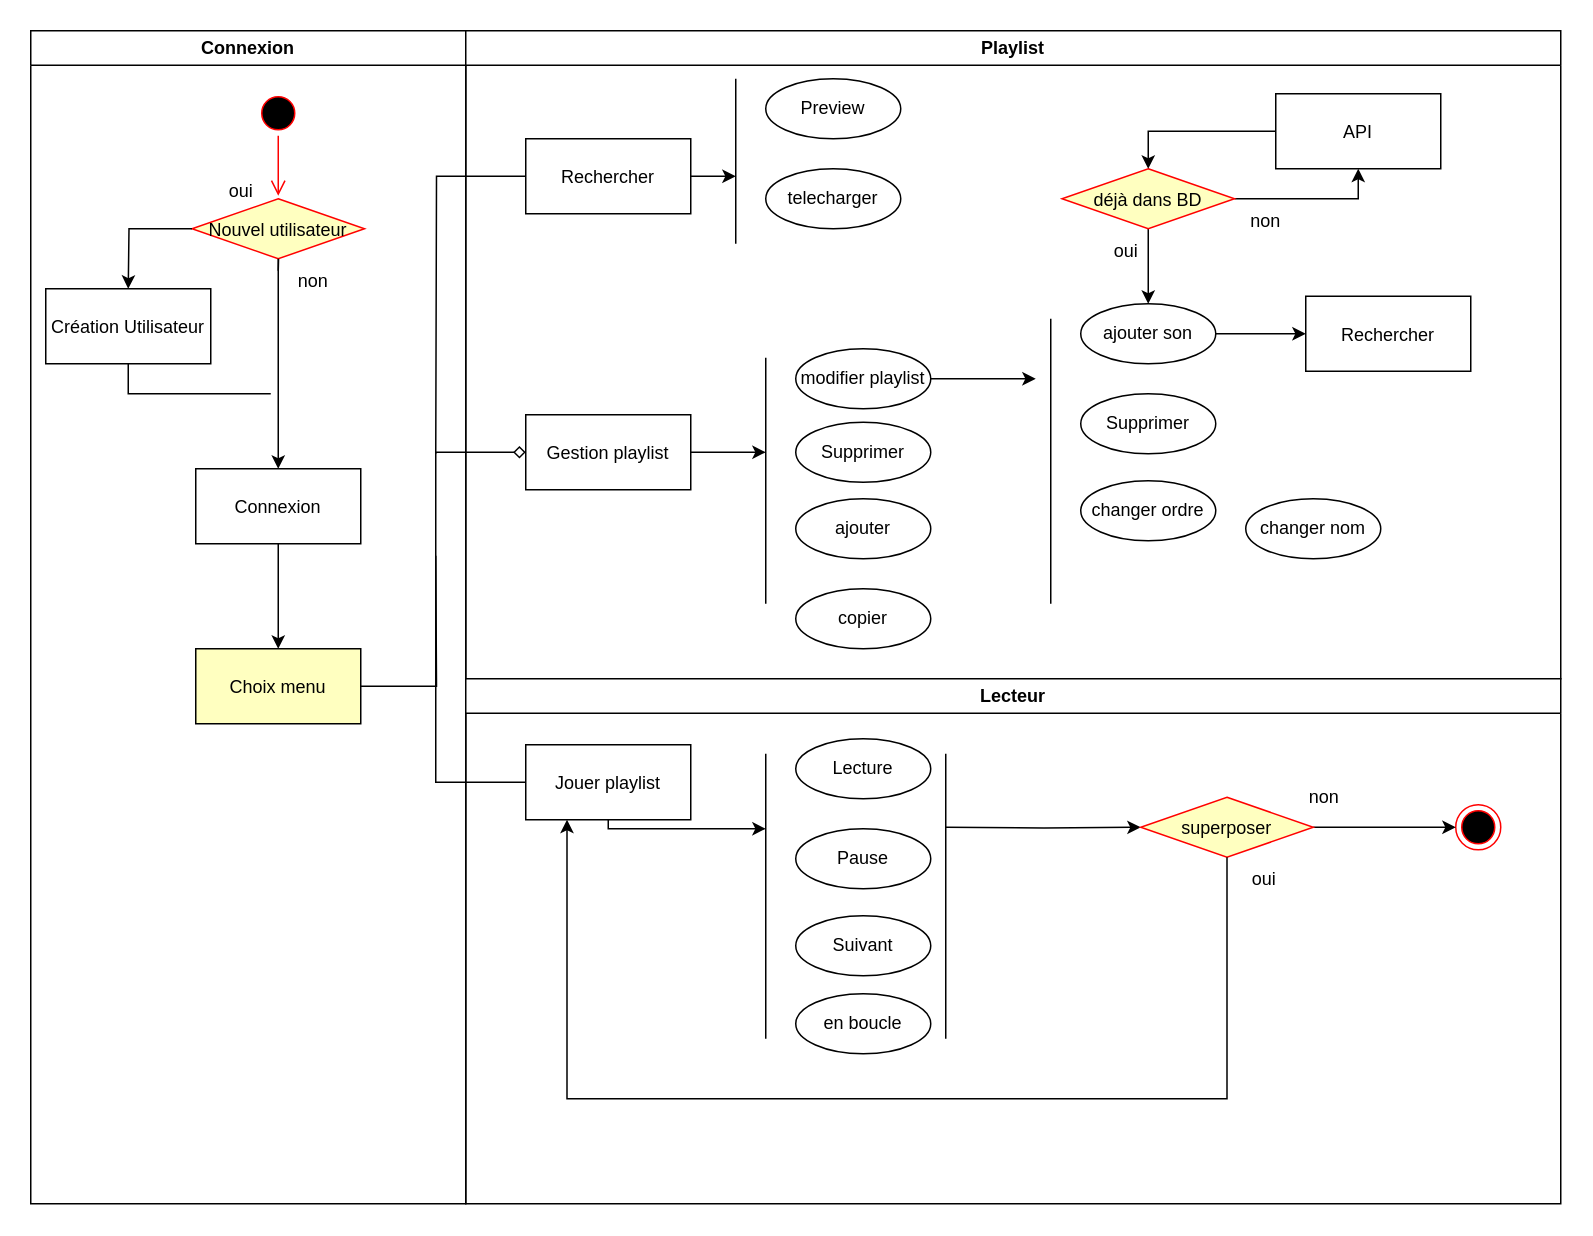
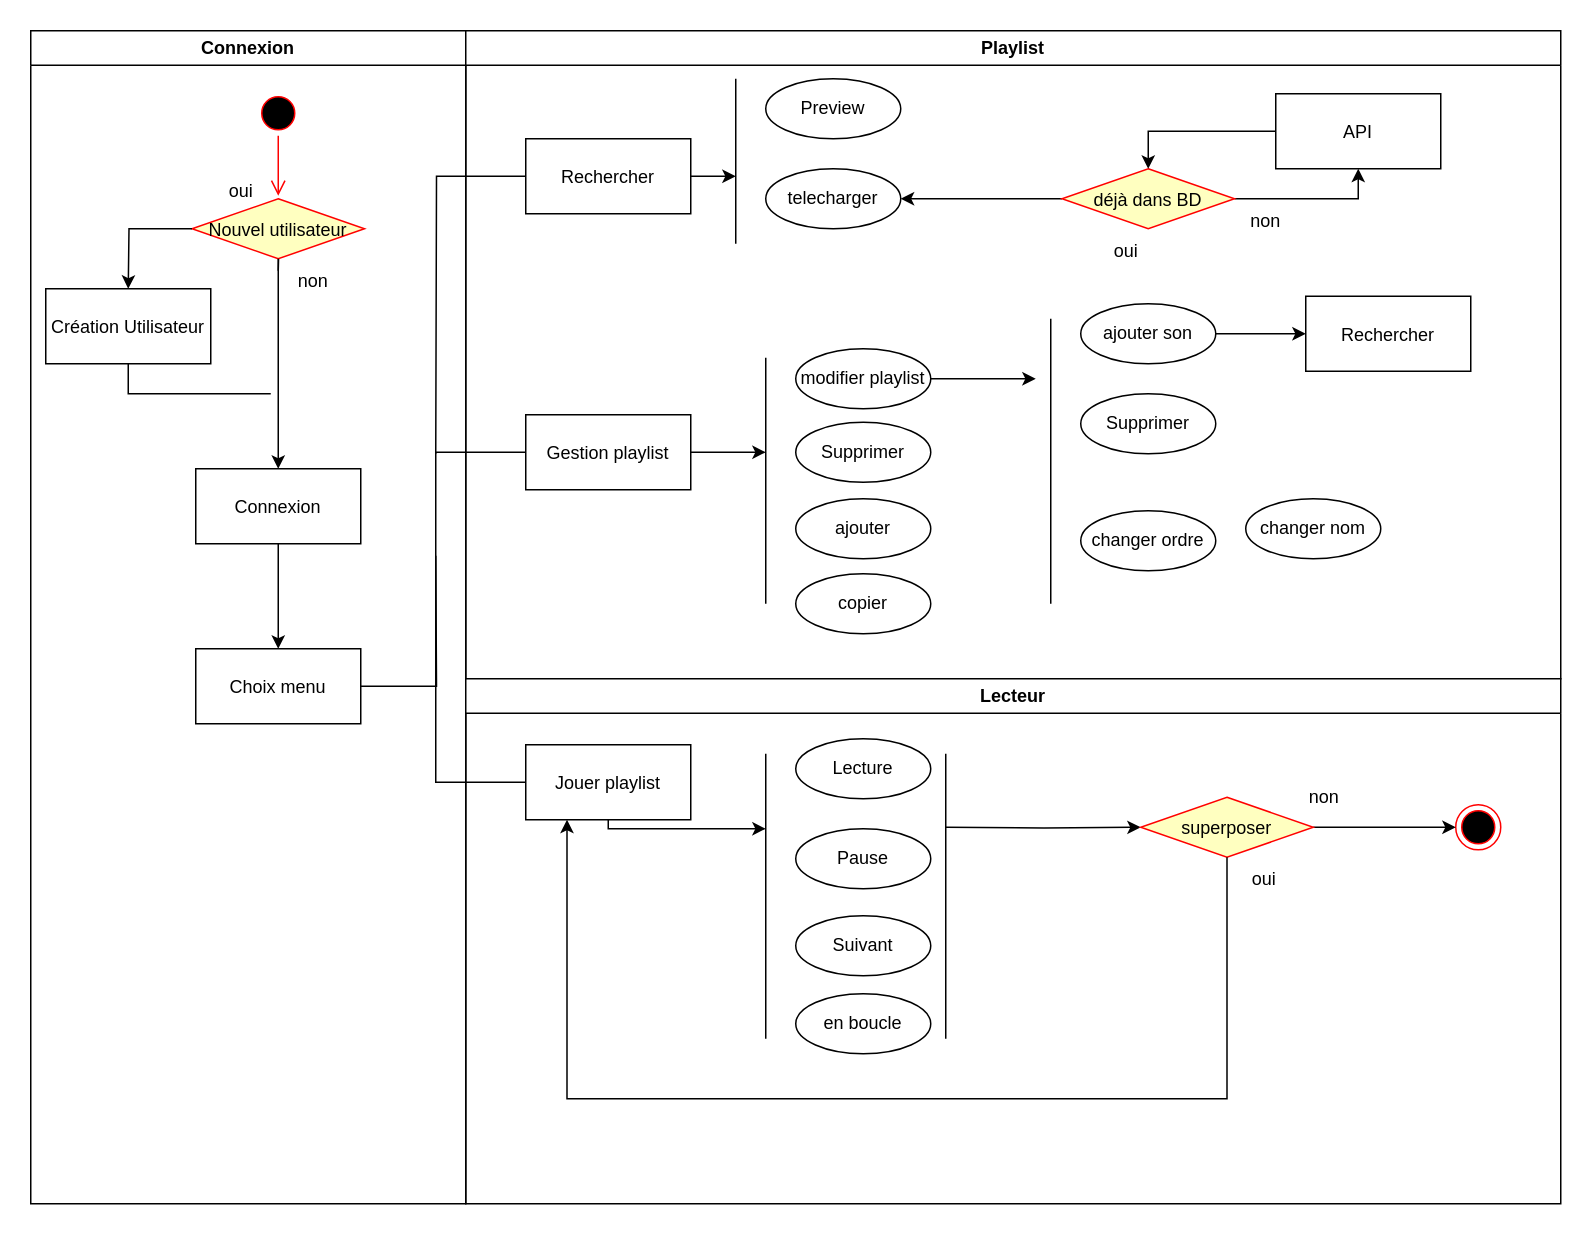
  <mxCell id="0" />
  <mxCell id="1" parent="0" />
  <mxCell id="2" value="Connexion" style="swimlane;whiteSpace=wrap" parent="1" vertex="1"><mxGeometry x="20" y="20" width="290" height="782" as="geometry" /></mxCell>
  <mxCell id="3" value="" style="ellipse;shape=startState;fillColor=#000000;strokeColor=#ff0000;" parent="2" vertex="1"><mxGeometry x="150" y="40" width="30" height="30" as="geometry" /></mxCell>
  <mxCell id="4" value="" style="edgeStyle=elbowEdgeStyle;elbow=horizontal;verticalAlign=bottom;endArrow=open;endSize=8;strokeColor=#FF0000;endFill=1;rounded=0" parent="2" edge="1"><mxGeometry x="100" y="40" as="geometry"><mxPoint x="165.5" y="110" as="targetPoint" /><mxPoint x="165" y="70" as="sourcePoint" /></mxGeometry></mxCell>
  <mxCell id="5" value="" style="edgeStyle=orthogonalEdgeStyle;rounded=0;orthogonalLoop=1;jettySize=auto;html=1;" parent="2" target="8" edge="1"><mxGeometry relative="1" as="geometry"><mxPoint x="165" y="160" as="sourcePoint" /></mxGeometry></mxCell>
  <mxCell id="6" style="edgeStyle=orthogonalEdgeStyle;rounded=0;orthogonalLoop=1;jettySize=auto;html=1;endArrow=none;endFill=0;" parent="2" source="7" edge="1"><mxGeometry relative="1" as="geometry"><mxPoint x="270" y="350" as="targetPoint" /></mxGeometry></mxCell>
- <mxCell id="7" value="Choix menu" style="fillColor=#ffffc0;" parent="2" vertex="1"><mxGeometry x="110" y="412" width="110" height="50" as="geometry" /></mxCell>
+ <mxCell id="7" value="Choix menu" style="" parent="2" vertex="1"><mxGeometry x="110" y="412" width="110" height="50" as="geometry" /></mxCell>
  <mxCell id="8" value="Nouvel utilisateur" style="rhombus;fillColor=#ffffc0;strokeColor=#ff0000;" parent="2" vertex="1"><mxGeometry x="107.5" y="112" width="115" height="40" as="geometry" /></mxCell>
  <mxCell id="9" value="non" style="text;html=1;align=center;verticalAlign=middle;resizable=0;points=[];autosize=1;strokeColor=none;fillColor=none;" parent="2" vertex="1"><mxGeometry x="167.5" y="152" width="40" height="30" as="geometry" /></mxCell>
  <mxCell id="10" style="edgeStyle=orthogonalEdgeStyle;rounded=0;orthogonalLoop=1;jettySize=auto;html=1;exitX=0.5;exitY=1;exitDx=0;exitDy=0;endArrow=none;endFill=0;" parent="2" source="11" edge="1"><mxGeometry relative="1" as="geometry"><mxPoint x="160" y="242" as="targetPoint" /><Array as="points"><mxPoint x="65" y="242" /></Array></mxGeometry></mxCell>
  <mxCell id="11" value="Création Utilisateur" style="" parent="2" vertex="1"><mxGeometry x="10" y="172" width="110" height="50" as="geometry" /></mxCell>
  <mxCell id="12" value="oui" style="text;html=1;align=center;verticalAlign=middle;resizable=0;points=[];autosize=1;strokeColor=none;fillColor=none;" parent="2" vertex="1"><mxGeometry x="120" y="92" width="40" height="30" as="geometry" /></mxCell>
  <mxCell id="13" style="edgeStyle=orthogonalEdgeStyle;rounded=0;orthogonalLoop=1;jettySize=auto;html=1;" parent="2" source="8" edge="1"><mxGeometry relative="1" as="geometry"><mxPoint x="65" y="172" as="targetPoint" /></mxGeometry></mxCell>
  <mxCell id="14" style="edgeStyle=orthogonalEdgeStyle;rounded=0;orthogonalLoop=1;jettySize=auto;html=1;entryX=0.5;entryY=0;entryDx=0;entryDy=0;" parent="2" source="15" target="7" edge="1"><mxGeometry relative="1" as="geometry" /></mxCell>
  <mxCell id="15" value="Connexion" style="" parent="2" vertex="1"><mxGeometry x="110" y="292" width="110" height="50" as="geometry" /></mxCell>
  <mxCell id="16" style="edgeStyle=orthogonalEdgeStyle;rounded=0;orthogonalLoop=1;jettySize=auto;html=1;entryX=0.5;entryY=0;entryDx=0;entryDy=0;" parent="2" source="8" target="15" edge="1"><mxGeometry relative="1" as="geometry" /></mxCell>
  <mxCell id="17" value="Playlist" style="swimlane;whiteSpace=wrap" parent="1" vertex="1"><mxGeometry x="310" y="20" width="730" height="432" as="geometry" /></mxCell>
  <mxCell id="18" style="edgeStyle=orthogonalEdgeStyle;rounded=0;orthogonalLoop=1;jettySize=auto;html=1;" parent="17" source="19" edge="1"><mxGeometry relative="1" as="geometry"><mxPoint x="200" y="281" as="targetPoint" /></mxGeometry></mxCell>
  <mxCell id="19" value="Gestion playlist" style="" parent="17" vertex="1"><mxGeometry x="40" y="256" width="110" height="50" as="geometry" /></mxCell>
  <mxCell id="20" value="telecharger" style="ellipse;whiteSpace=wrap;html=1;" parent="17" vertex="1"><mxGeometry x="200" y="92" width="90" height="40" as="geometry" /></mxCell>
  <mxCell id="21" value="Supprimer" style="ellipse;whiteSpace=wrap;html=1;" parent="17" vertex="1"><mxGeometry x="220" y="261" width="90" height="40" as="geometry" /></mxCell>
  <mxCell id="22" value="ajouter" style="ellipse;whiteSpace=wrap;html=1;" parent="17" vertex="1"><mxGeometry x="220" y="312" width="90" height="40" as="geometry" /></mxCell>
  <mxCell id="23" value="" style="endArrow=none;html=1;rounded=0;" parent="17" edge="1"><mxGeometry width="50" height="50" relative="1" as="geometry"><mxPoint x="200" y="382" as="sourcePoint" /><mxPoint x="200" y="218" as="targetPoint" /></mxGeometry></mxCell>
- <mxCell id="24" style="edgeStyle=orthogonalEdgeStyle;rounded=0;orthogonalLoop=1;jettySize=auto;html=1;" edge="1" parent="17" source="26" target="28"><mxGeometry relative="1" as="geometry" /></mxCell>
+ <mxCell id="24" style="edgeStyle=orthogonalEdgeStyle;rounded=0;orthogonalLoop=1;jettySize=auto;html=1;" edge="1" parent="17" source="26" target="20"><mxGeometry relative="1" as="geometry" /></mxCell>
  <mxCell id="25" value="" style="edgeStyle=orthogonalEdgeStyle;rounded=0;orthogonalLoop=1;jettySize=auto;html=1;entryX=0.5;entryY=1;entryDx=0;entryDy=0;" edge="1" parent="17" source="26" target="41"><mxGeometry relative="1" as="geometry" /></mxCell>
  <mxCell id="26" value="déjà dans BD" style="rhombus;fillColor=#ffffc0;strokeColor=#ff0000;" parent="17" vertex="1"><mxGeometry x="397.5" y="92" width="115" height="40" as="geometry" /></mxCell>
  <mxCell id="27" style="edgeStyle=orthogonalEdgeStyle;rounded=0;orthogonalLoop=1;jettySize=auto;html=1;entryX=0;entryY=0.5;entryDx=0;entryDy=0;" edge="1" parent="17" source="28" target="42"><mxGeometry relative="1" as="geometry" /></mxCell>
  <mxCell id="28" value="ajouter son" style="ellipse;whiteSpace=wrap;html=1;" parent="17" vertex="1"><mxGeometry x="410" y="182" width="90" height="40" as="geometry" /></mxCell>
  <mxCell id="29" value="Supprimer" style="ellipse;whiteSpace=wrap;html=1;" parent="17" vertex="1"><mxGeometry x="410" y="242" width="90" height="40" as="geometry" /></mxCell>
- <mxCell id="30" value="changer ordre" style="ellipse;whiteSpace=wrap;html=1;" parent="17" vertex="1"><mxGeometry x="410" y="300" width="90" height="40" as="geometry" /></mxCell>
+ <mxCell id="30" value="changer ordre" style="ellipse;whiteSpace=wrap;html=1;" parent="17" vertex="1"><mxGeometry x="410" y="320" width="90" height="40" as="geometry" /></mxCell>
  <mxCell id="31" value="" style="endArrow=none;html=1;rounded=0;" parent="17" edge="1"><mxGeometry width="50" height="50" relative="1" as="geometry"><mxPoint x="390" y="382" as="sourcePoint" /><mxPoint x="390" y="192" as="targetPoint" /></mxGeometry></mxCell>
  <mxCell id="32" value="oui" style="text;html=1;align=center;verticalAlign=middle;resizable=0;points=[];autosize=1;strokeColor=none;fillColor=none;" parent="17" vertex="1"><mxGeometry x="420" y="132" width="40" height="30" as="geometry" /></mxCell>
  <mxCell id="33" value="non" style="text;html=1;align=center;verticalAlign=middle;resizable=0;points=[];autosize=1;strokeColor=none;fillColor=none;" parent="17" vertex="1"><mxGeometry x="512.5" y="112" width="40" height="30" as="geometry" /></mxCell>
  <mxCell id="34" style="edgeStyle=orthogonalEdgeStyle;rounded=0;orthogonalLoop=1;jettySize=auto;html=1;" edge="1" parent="17" source="35"><mxGeometry relative="1" as="geometry"><mxPoint x="180" y="97" as="targetPoint" /></mxGeometry></mxCell>
  <mxCell id="35" value="Rechercher" style="" vertex="1" parent="17"><mxGeometry x="40" y="72" width="110" height="50" as="geometry" /></mxCell>
  <mxCell id="36" value="" style="endArrow=none;html=1;rounded=0;" edge="1" parent="17"><mxGeometry width="50" height="50" relative="1" as="geometry"><mxPoint x="180" y="142" as="sourcePoint" /><mxPoint x="180" y="32" as="targetPoint" /></mxGeometry></mxCell>
  <mxCell id="37" value="Preview" style="ellipse;whiteSpace=wrap;html=1;" vertex="1" parent="17"><mxGeometry x="200" y="32" width="90" height="40" as="geometry" /></mxCell>
  <mxCell id="38" style="edgeStyle=orthogonalEdgeStyle;rounded=0;orthogonalLoop=1;jettySize=auto;html=1;" edge="1" parent="17" source="39"><mxGeometry relative="1" as="geometry"><mxPoint x="380" y="232" as="targetPoint" /></mxGeometry></mxCell>
  <mxCell id="39" value="modifier playlist" style="ellipse;whiteSpace=wrap;html=1;" vertex="1" parent="17"><mxGeometry x="220" y="212" width="90" height="40" as="geometry" /></mxCell>
  <mxCell id="40" value="" style="edgeStyle=orthogonalEdgeStyle;rounded=0;orthogonalLoop=1;jettySize=auto;html=1;entryX=0.5;entryY=0;entryDx=0;entryDy=0;" edge="1" parent="17" source="41" target="26"><mxGeometry relative="1" as="geometry" /></mxCell>
  <mxCell id="41" value="API" style="" vertex="1" parent="17"><mxGeometry x="540" y="42" width="110" height="50" as="geometry" /></mxCell>
  <mxCell id="42" value="Rechercher" style="" vertex="1" parent="17"><mxGeometry x="560" y="177" width="110" height="50" as="geometry" /></mxCell>
  <mxCell id="43" value="changer nom" style="ellipse;whiteSpace=wrap;html=1;" vertex="1" parent="17"><mxGeometry x="520" y="312" width="90" height="40" as="geometry" /></mxCell>
- <mxCell id="44" value="copier" style="ellipse;whiteSpace=wrap;html=1;" vertex="1" parent="17"><mxGeometry x="220" y="372" width="90" height="40" as="geometry" /></mxCell>
+ <mxCell id="44" value="copier" style="ellipse;whiteSpace=wrap;html=1;" vertex="1" parent="17"><mxGeometry x="220" y="362" width="90" height="40" as="geometry" /></mxCell>
  <mxCell id="45" value="Lecteur" style="swimlane;whiteSpace=wrap;html=1;" parent="1" vertex="1"><mxGeometry x="310" y="452" width="730" height="350" as="geometry" /></mxCell>
  <mxCell id="46" style="edgeStyle=orthogonalEdgeStyle;rounded=0;orthogonalLoop=1;jettySize=auto;html=1;" parent="45" source="47" edge="1"><mxGeometry relative="1" as="geometry"><mxPoint x="200" y="100" as="targetPoint" /><Array as="points"><mxPoint x="95" y="100" /><mxPoint x="181" y="100" /></Array></mxGeometry></mxCell>
  <mxCell id="47" value="Jouer playlist" style="" parent="45" vertex="1"><mxGeometry x="40" y="44" width="110" height="50" as="geometry" /></mxCell>
  <mxCell id="48" value="&lt;div&gt;Lecture&lt;br&gt;&lt;/div&gt;" style="ellipse;whiteSpace=wrap;html=1;" parent="45" vertex="1"><mxGeometry x="220" y="40" width="90" height="40" as="geometry" /></mxCell>
  <mxCell id="49" value="Pause" style="ellipse;whiteSpace=wrap;html=1;" parent="45" vertex="1"><mxGeometry x="220" y="100" width="90" height="40" as="geometry" /></mxCell>
  <mxCell id="50" value="Suivant" style="ellipse;whiteSpace=wrap;html=1;" parent="45" vertex="1"><mxGeometry x="220" y="158" width="90" height="40" as="geometry" /></mxCell>
  <mxCell id="51" value="" style="endArrow=none;html=1;rounded=0;" parent="45" edge="1"><mxGeometry width="50" height="50" relative="1" as="geometry"><mxPoint x="200" y="240" as="sourcePoint" /><mxPoint x="200" y="50" as="targetPoint" /></mxGeometry></mxCell>
  <mxCell id="52" value="" style="ellipse;shape=endState;fillColor=#000000;strokeColor=#ff0000" parent="45" vertex="1"><mxGeometry x="660" y="84" width="30" height="30" as="geometry" /></mxCell>
  <mxCell id="53" style="edgeStyle=orthogonalEdgeStyle;rounded=0;orthogonalLoop=1;jettySize=auto;html=1;" parent="45" source="55" target="52" edge="1"><mxGeometry relative="1" as="geometry" /></mxCell>
  <mxCell id="54" style="edgeStyle=orthogonalEdgeStyle;rounded=0;orthogonalLoop=1;jettySize=auto;html=1;" parent="45" target="55" edge="1"><mxGeometry relative="1" as="geometry"><mxPoint x="320" y="99" as="sourcePoint" /></mxGeometry></mxCell>
  <mxCell id="55" value="superposer " style="rhombus;fillColor=#ffffc0;strokeColor=#ff0000;" parent="45" vertex="1"><mxGeometry x="450" y="79" width="115" height="40" as="geometry" /></mxCell>
  <mxCell id="56" value="oui" style="text;html=1;align=center;verticalAlign=middle;resizable=0;points=[];autosize=1;strokeColor=none;fillColor=none;" parent="45" vertex="1"><mxGeometry x="512.25" y="119" width="40" height="30" as="geometry" /></mxCell>
  <mxCell id="57" value="non" style="text;html=1;align=center;verticalAlign=middle;resizable=0;points=[];autosize=1;strokeColor=none;fillColor=none;" parent="45" vertex="1"><mxGeometry x="552.25" y="64" width="40" height="30" as="geometry" /></mxCell>
  <mxCell id="58" value="" style="endArrow=none;html=1;rounded=0;" parent="45" edge="1"><mxGeometry width="50" height="50" relative="1" as="geometry"><mxPoint x="320" y="240" as="sourcePoint" /><mxPoint x="320" y="50" as="targetPoint" /></mxGeometry></mxCell>
  <mxCell id="59" style="edgeStyle=orthogonalEdgeStyle;rounded=0;orthogonalLoop=1;jettySize=auto;html=1;entryX=0.25;entryY=1;entryDx=0;entryDy=0;" parent="45" source="55" target="47" edge="1"><mxGeometry relative="1" as="geometry"><Array as="points"><mxPoint x="508" y="280" /><mxPoint x="68" y="280" /></Array></mxGeometry></mxCell>
  <mxCell id="60" value="en boucle" style="ellipse;whiteSpace=wrap;html=1;" vertex="1" parent="45"><mxGeometry x="220" y="210" width="90" height="40" as="geometry" /></mxCell>
- <mxCell id="61" style="edgeStyle=orthogonalEdgeStyle;rounded=0;orthogonalLoop=1;jettySize=auto;html=1;entryX=0;entryY=0.5;entryDx=0;entryDy=0;exitX=0;exitY=0.5;exitDx=0;exitDy=0;endArrow=diamond;endFill=0;" parent="1" source="47" target="19" edge="1"><mxGeometry relative="1" as="geometry"><Array as="points"><mxPoint x="290" y="521" /><mxPoint x="290" y="301" /></Array></mxGeometry></mxCell>
+ <mxCell id="61" style="edgeStyle=orthogonalEdgeStyle;rounded=0;orthogonalLoop=1;jettySize=auto;html=1;entryX=0;entryY=0.5;entryDx=0;entryDy=0;exitX=0;exitY=0.5;exitDx=0;exitDy=0;endArrow=none;endFill=0;" parent="1" source="47" target="19" edge="1"><mxGeometry relative="1" as="geometry"><Array as="points"><mxPoint x="290" y="521" /><mxPoint x="290" y="301" /></Array></mxGeometry></mxCell>
  <mxCell id="62" value="" style="edgeStyle=orthogonalEdgeStyle;rounded=0;orthogonalLoop=1;jettySize=auto;html=1;endArrow=none;endFill=0;" edge="1" parent="1" source="35"><mxGeometry relative="1" as="geometry"><mxPoint x="290" y="302" as="targetPoint" /></mxGeometry></mxCell>
